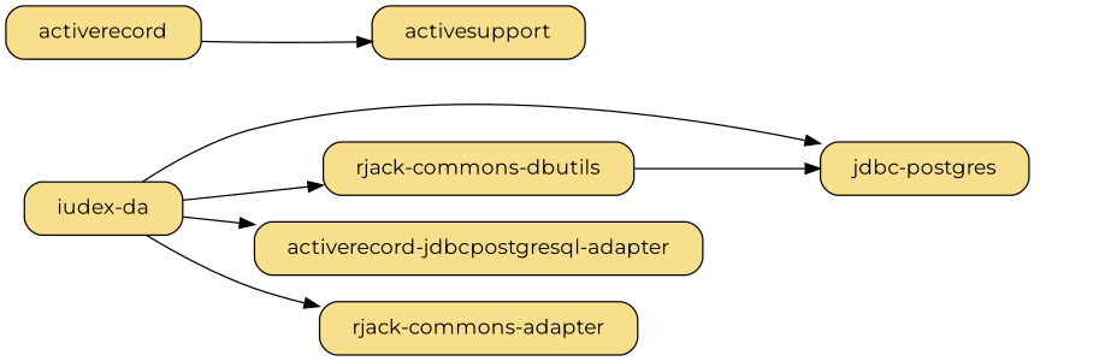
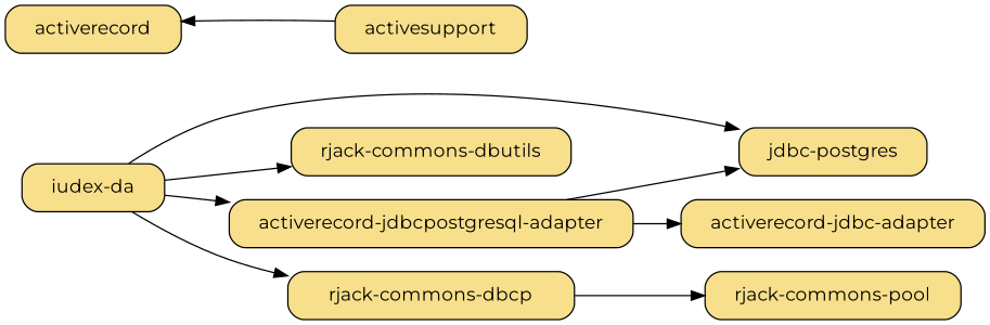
  digraph {
    fontname=Montserrat
    rankdir=LR
    node [fillcolor="#f8df8b" fontname=Montserrat margin="0.30,0.1" shape=box style="filled,rounded"]
    edge [fontname=Montserrat]
    "iudex-da"
    "jdbc-postgres"
    "activerecord-jdbcpostgresql-adapter"
-   "rjack-commons-dbcp" [label="rjack-commons-adapter"]
+   "rjack-commons-dbcp"
    "rjack-commons-dbutils"
    activerecord
    activesupport
+   "activerecord-jdbc-adapter"
+   "rjack-commons-pool"
    "iudex-da" -> "jdbc-postgres"
    "iudex-da" -> "activerecord-jdbcpostgresql-adapter"
    "iudex-da" -> "rjack-commons-dbcp"
    "iudex-da" -> "rjack-commons-dbutils"
-   "rjack-commons-dbutils" -> "jdbc-postgres"
-   activerecord -> activesupport
+   "activerecord-jdbcpostgresql-adapter" -> "jdbc-postgres"
+   "activerecord-jdbcpostgresql-adapter" -> "activerecord-jdbc-adapter"
+   "rjack-commons-dbcp" -> "rjack-commons-pool"
+   activesupport -> activerecord
  }
